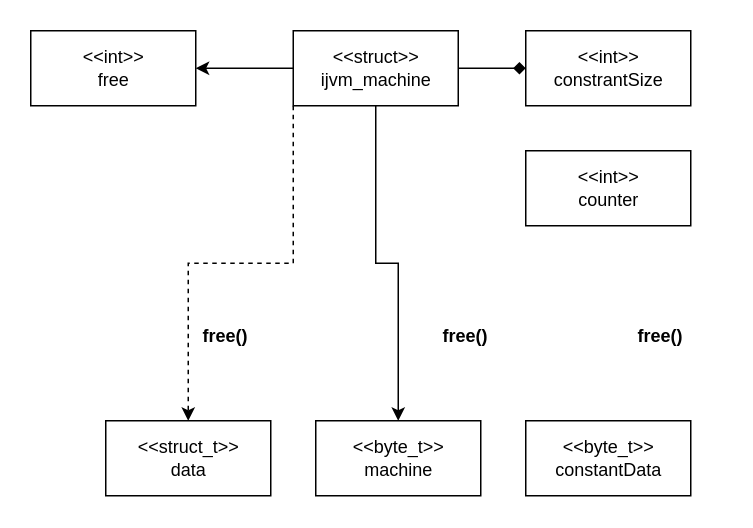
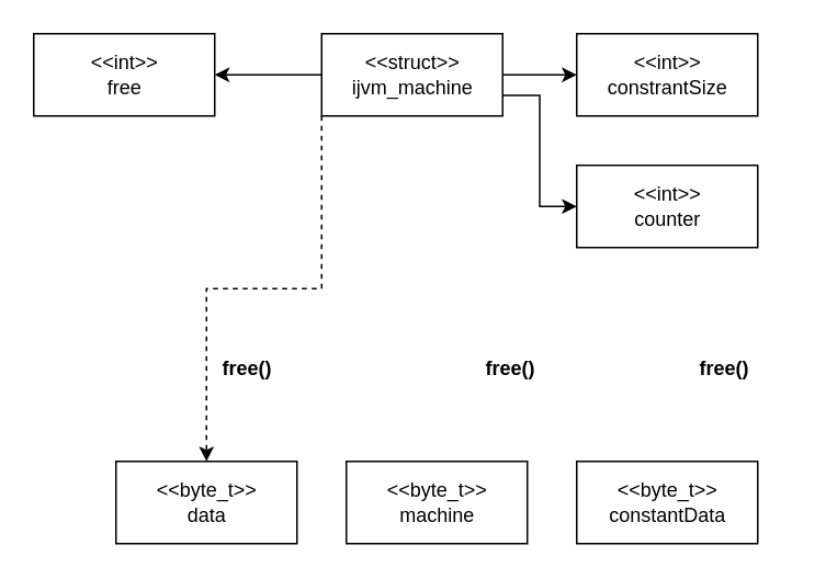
  <mxCell id="0" />
  <mxCell id="1" parent="0" />
  <mxCell id="2" value="&lt;div&gt;&amp;lt;&amp;lt;int&amp;gt;&amp;gt;&lt;/div&gt;&lt;div&gt;counter&lt;/div&gt;" style="html=1;" vertex="1" parent="1"><mxGeometry x="350" y="100" width="110" height="50" as="geometry" /></mxCell>
- <mxCell id="3" value="&lt;div&gt;&amp;lt;&amp;lt;struct_t&amp;gt;&amp;gt;&lt;/div&gt;&lt;div&gt;data&lt;br&gt;&lt;/div&gt;" style="html=1;" vertex="1" parent="1"><mxGeometry x="70" y="280" width="110" height="50" as="geometry" /></mxCell>
+ <mxCell id="3" value="&lt;div&gt;&amp;lt;&amp;lt;byte_t&amp;gt;&amp;gt;&lt;/div&gt;&lt;div&gt;data&lt;br&gt;&lt;/div&gt;" style="html=1;" vertex="1" parent="1"><mxGeometry x="70" y="280" width="110" height="50" as="geometry" /></mxCell>
  <mxCell id="4" value="&lt;div&gt;&amp;lt;&amp;lt;int&amp;gt;&amp;gt;&lt;/div&gt;&lt;div&gt;constrantSize&lt;br&gt;&lt;/div&gt;" style="html=1;" vertex="1" parent="1"><mxGeometry x="350" y="20" width="110" height="50" as="geometry" /></mxCell>
  <mxCell id="5" value="&lt;div&gt;&amp;lt;&amp;lt;byte_t&amp;gt;&amp;gt;&lt;/div&gt;&lt;div&gt;machine&lt;br&gt;&lt;/div&gt;" style="html=1;" vertex="1" parent="1"><mxGeometry x="210" y="280" width="110" height="50" as="geometry" /></mxCell>
  <mxCell id="6" value="&lt;div&gt;&amp;lt;&amp;lt;byte_t&amp;gt;&amp;gt;&lt;/div&gt;&lt;div&gt;constantData&lt;br&gt;&lt;/div&gt;" style="html=1;" vertex="1" parent="1"><mxGeometry x="350" y="280" width="110" height="50" as="geometry" /></mxCell>
  <mxCell id="7" value="" style="edgeStyle=orthogonalEdgeStyle;rounded=0;orthogonalLoop=1;jettySize=auto;html=1;" edge="1" parent="1" source="12" target="13"><mxGeometry relative="1" as="geometry" /></mxCell>
- <mxCell id="8" style="edgeStyle=orthogonalEdgeStyle;rounded=0;orthogonalLoop=1;jettySize=auto;html=1;exitX=1;exitY=0.5;exitDx=0;exitDy=0;endArrow=diamond;" edge="1" parent="1" source="12" target="4"><mxGeometry relative="1" as="geometry" /></mxCell>
+ <mxCell id="8" style="edgeStyle=orthogonalEdgeStyle;rounded=0;orthogonalLoop=1;jettySize=auto;html=1;exitX=1;exitY=0.5;exitDx=0;exitDy=0;" edge="1" parent="1" source="12" target="4"><mxGeometry relative="1" as="geometry" /></mxCell>
  <mxCell id="9" style="edgeStyle=orthogonalEdgeStyle;rounded=0;orthogonalLoop=1;jettySize=auto;html=1;exitX=0;exitY=1;exitDx=0;exitDy=0;dashed=1;" edge="1" parent="1" source="12" target="3"><mxGeometry relative="1" as="geometry" /></mxCell>
- <mxCell id="10" style="edgeStyle=orthogonalEdgeStyle;rounded=0;orthogonalLoop=1;jettySize=auto;html=1;exitX=0.5;exitY=1;exitDx=0;exitDy=0;entryX=0.5;entryY=0;entryDx=0;entryDy=0;" edge="1" parent="1" source="12" target="5"><mxGeometry relative="1" as="geometry" /></mxCell>
+ <mxCell id="11" style="edgeStyle=orthogonalEdgeStyle;rounded=0;orthogonalLoop=1;jettySize=auto;html=1;exitX=1;exitY=0.75;exitDx=0;exitDy=0;entryX=0;entryY=0.5;entryDx=0;entryDy=0;" edge="1" parent="1" source="12" target="2"><mxGeometry relative="1" as="geometry" /></mxCell>
  <mxCell id="12" value="&lt;div&gt;&amp;lt;&amp;lt;struct&amp;gt;&amp;gt;&lt;/div&gt;&lt;div&gt;ijvm_machine&lt;br&gt;&lt;/div&gt;" style="html=1;" vertex="1" parent="1"><mxGeometry x="195" y="20" width="110" height="50" as="geometry" /></mxCell>
  <mxCell id="13" value="&lt;div&gt;&amp;lt;&amp;lt;int&amp;gt;&amp;gt;&lt;/div&gt;&lt;div&gt;free&lt;br&gt;&lt;/div&gt;" style="html=1;" vertex="1" parent="1"><mxGeometry x="20" y="20" width="110" height="50" as="geometry" /></mxCell>
  <mxCell id="14" value="free()" style="text;align=center;fontStyle=1;verticalAlign=middle;spacingLeft=3;spacingRight=3;strokeColor=none;rotatable=0;points=[[0,0.5],[1,0.5]];portConstraint=eastwest;" vertex="1" parent="1"><mxGeometry x="400" y="210" width="80" height="26" as="geometry" /></mxCell>
  <mxCell id="15" value="free()" style="text;align=center;fontStyle=1;verticalAlign=middle;spacingLeft=3;spacingRight=3;strokeColor=none;rotatable=0;points=[[0,0.5],[1,0.5]];portConstraint=eastwest;" vertex="1" parent="1"><mxGeometry x="270" y="210" width="80" height="26" as="geometry" /></mxCell>
  <mxCell id="16" value="free()" style="text;align=center;fontStyle=1;verticalAlign=middle;spacingLeft=3;spacingRight=3;strokeColor=none;rotatable=0;points=[[0,0.5],[1,0.5]];portConstraint=eastwest;" vertex="1" parent="1"><mxGeometry x="110" y="210" width="80" height="26" as="geometry" /></mxCell>
